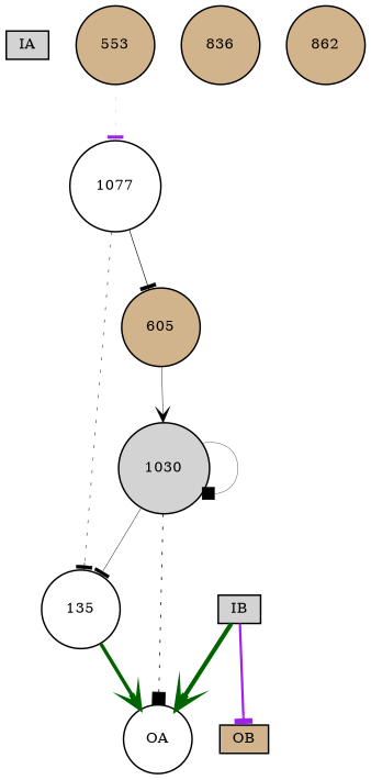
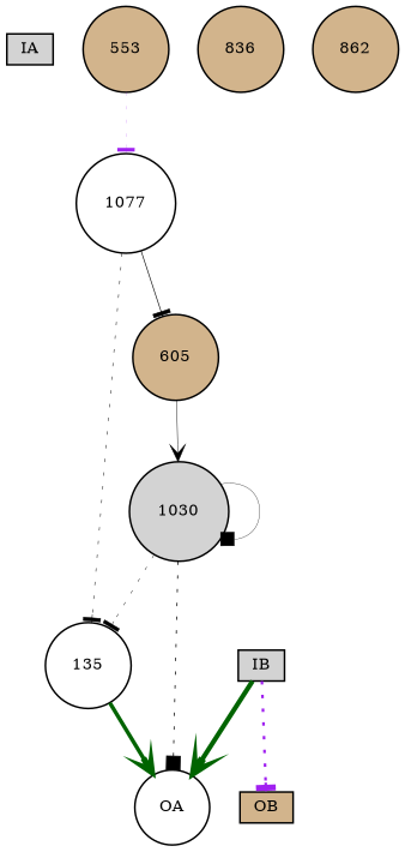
  digraph {
    node [fillcolor=tan fontsize=9 shape=circle style=filled]
    edge [arrowhead=tee color=black style=solid]
    IA [fillcolor=lightgrey height=0.2 shape=box width=0.2]
    IB [fillcolor=lightgrey height=0.2 shape=box width=0.2]
    OA [fillcolor=white height=0.2 width=0.2]
    OB [height=0.2 shape=box width=0.2]
    836 [height=0.2 width=0.2]
    1030 [fillcolor=lightgrey height=0.2 width=0.2]
    135 [fillcolor=white height=0.2 width=0.2]
    553 [height=0.2 width=0.2]
    1077 [fillcolor=white height=0.2 width=0.2]
    605 [height=0.2 width=0.2]
    862 [height=0.2 width=0.2]
    IB -> OA [arrowhead=vee color=darkgreen penwidth=2.792061874768432]
-   IB -> OB [color=purple penwidth=1.5400900927472394]
+   IB -> OB [color=purple penwidth=1.5400900927472394 style=dotted]
    1030 -> OA [arrowhead=box penwidth=0.5088778129859255 style=dotted]
    1030 -> 1030 [arrowhead=box penwidth=0.20828434312648558]
-   1030 -> 135 [penwidth=0.2737747701284655]
+   1030 -> 135 [penwidth=0.2737747701284655 style=dotted]
    135 -> OA [arrowhead=vee color=darkgreen penwidth=2.30327490287747]
    553 -> 1077 [color=purple penwidth=0.11268252069685986 style=dotted]
    1077 -> 135 [penwidth=0.3194788649114107 style=dotted]
    1077 -> 605 [penwidth=0.4149891691694392]
    605 -> 1030 [arrowhead=vee penwidth=0.287916861623401]
  }
